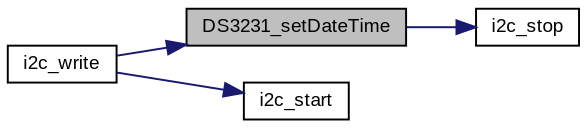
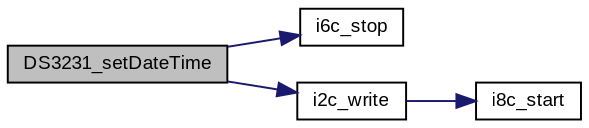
  digraph {
    fontname="Liberation Sans"
    rankdir=LR
    node [color=black fillcolor=white fontname="Liberation Sans" fontsize=10 shape=record style=filled]
    edge [color=midnightblue fontname="Liberation Sans" fontsize=10 labelfontname=Helvetica labelfontsize=10 style=solid]
    n1 [fillcolor=grey75 fontcolor=black height=0.2 label=DS3231_setDateTime width=0.4]
-   n2 [height=0.2 label=i2c_stop width=0.4]
+   n2 [height=0.2 label=i6c_stop width=0.4]
    n3 [height=0.2 label=i2c_write width=0.4]
-   n4 [height=0.2 label=i2c_start width=0.4]
+   n4 [height=0.2 label=i8c_start width=0.4]
    n1 -> n2
-   n3 -> n1
+   n1 -> n3
    n3 -> n4
  }
